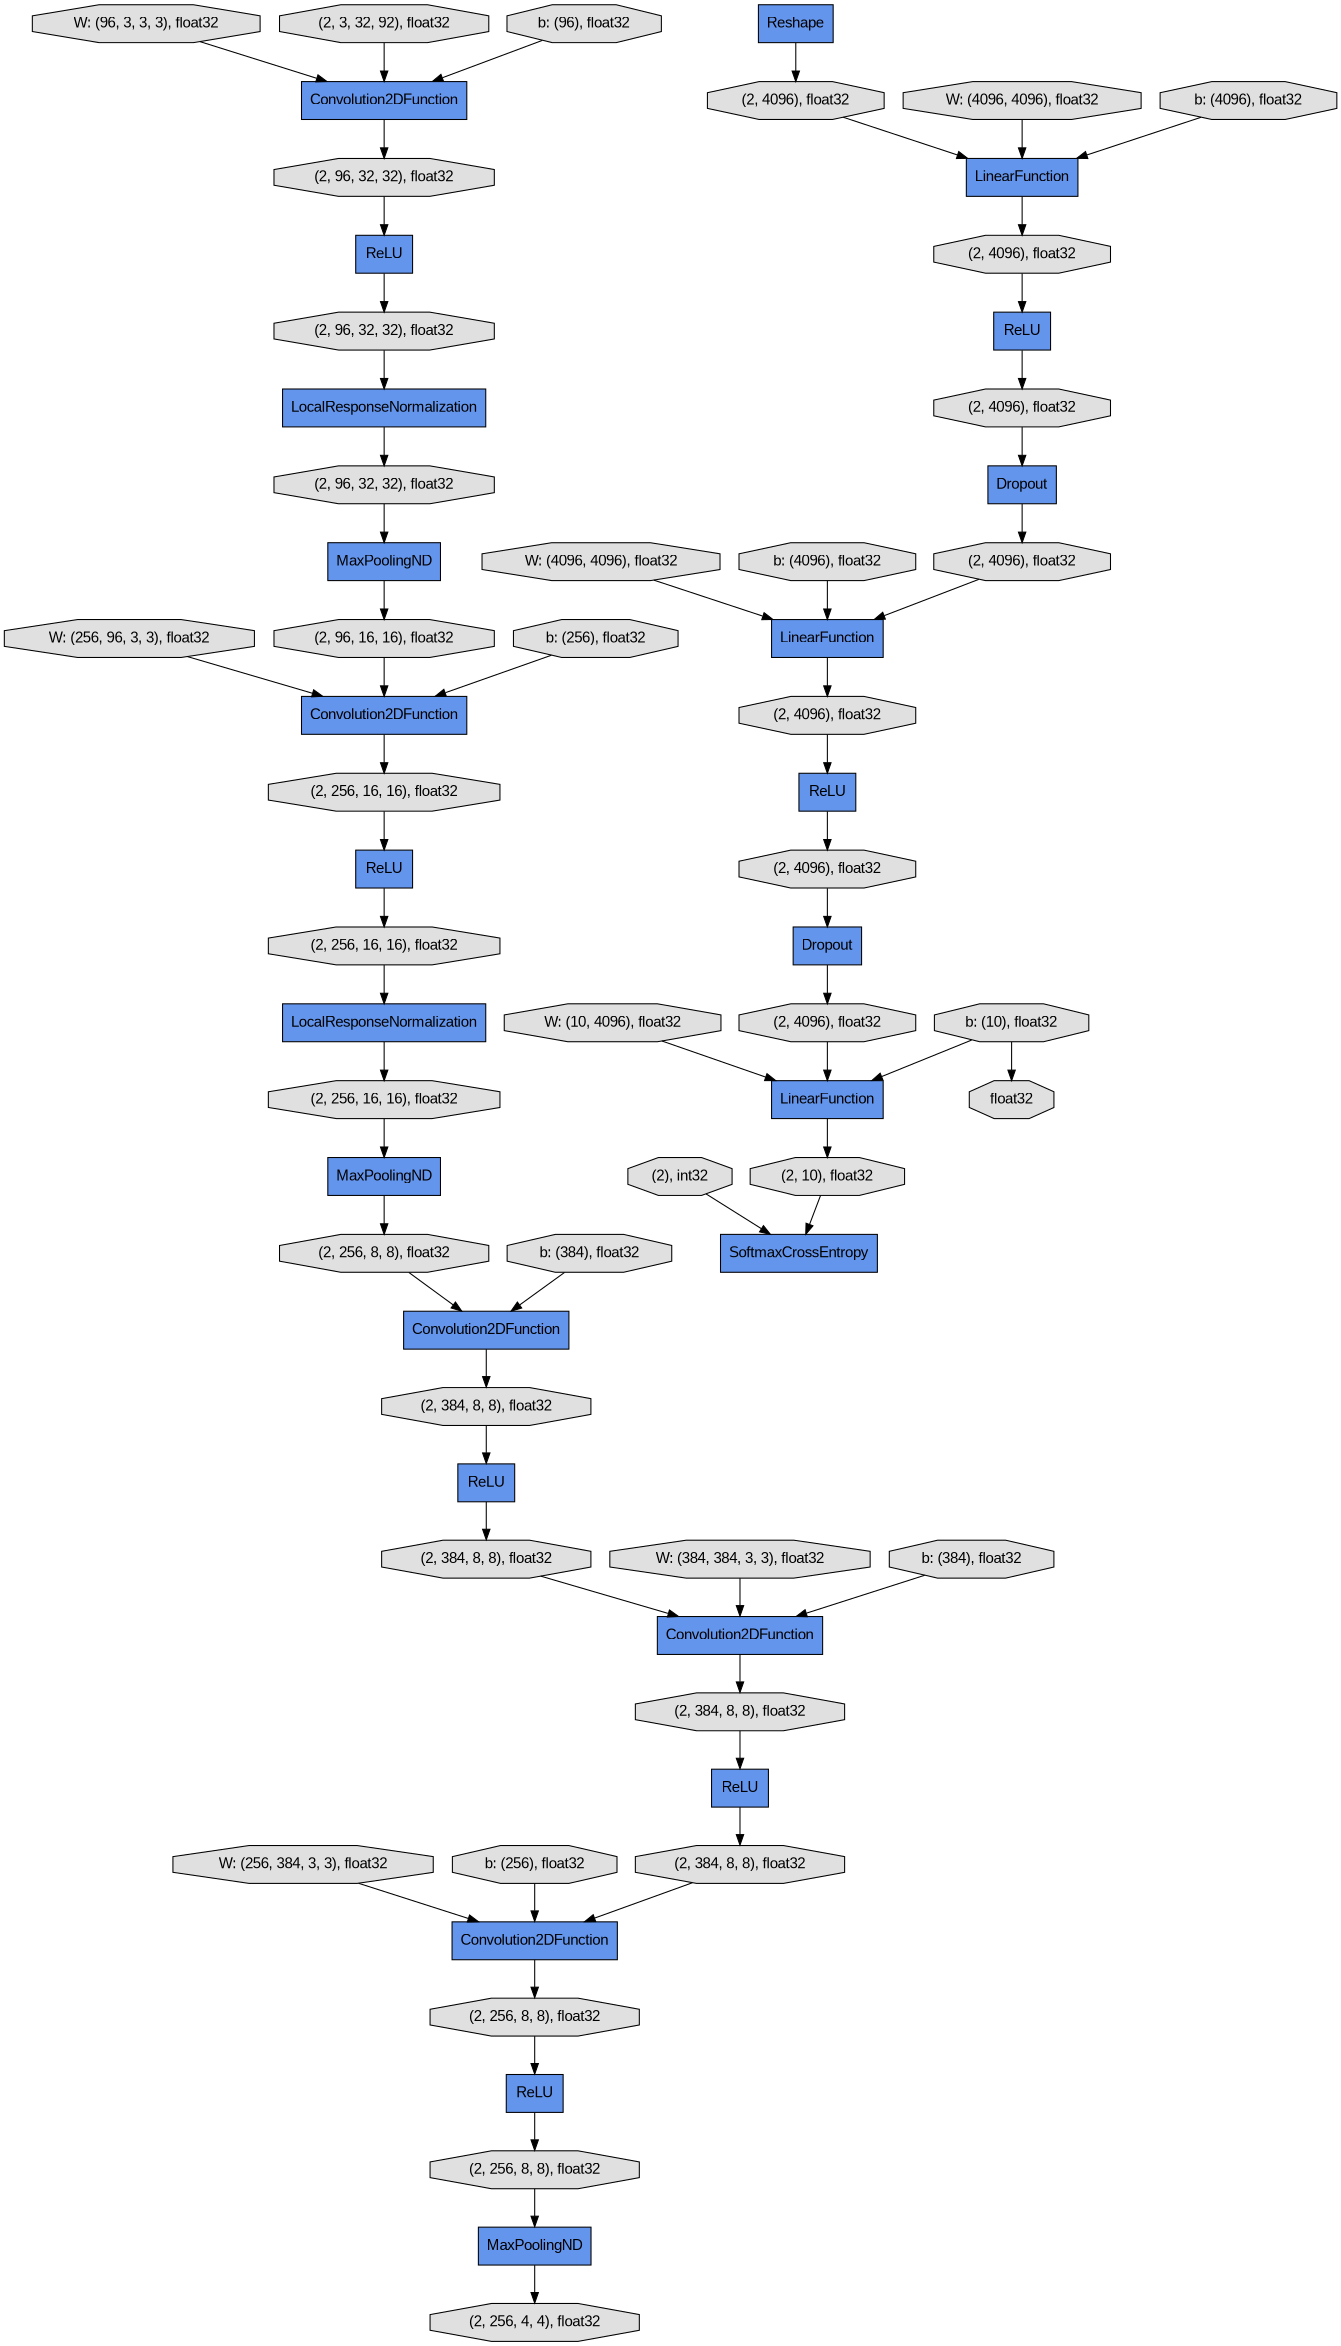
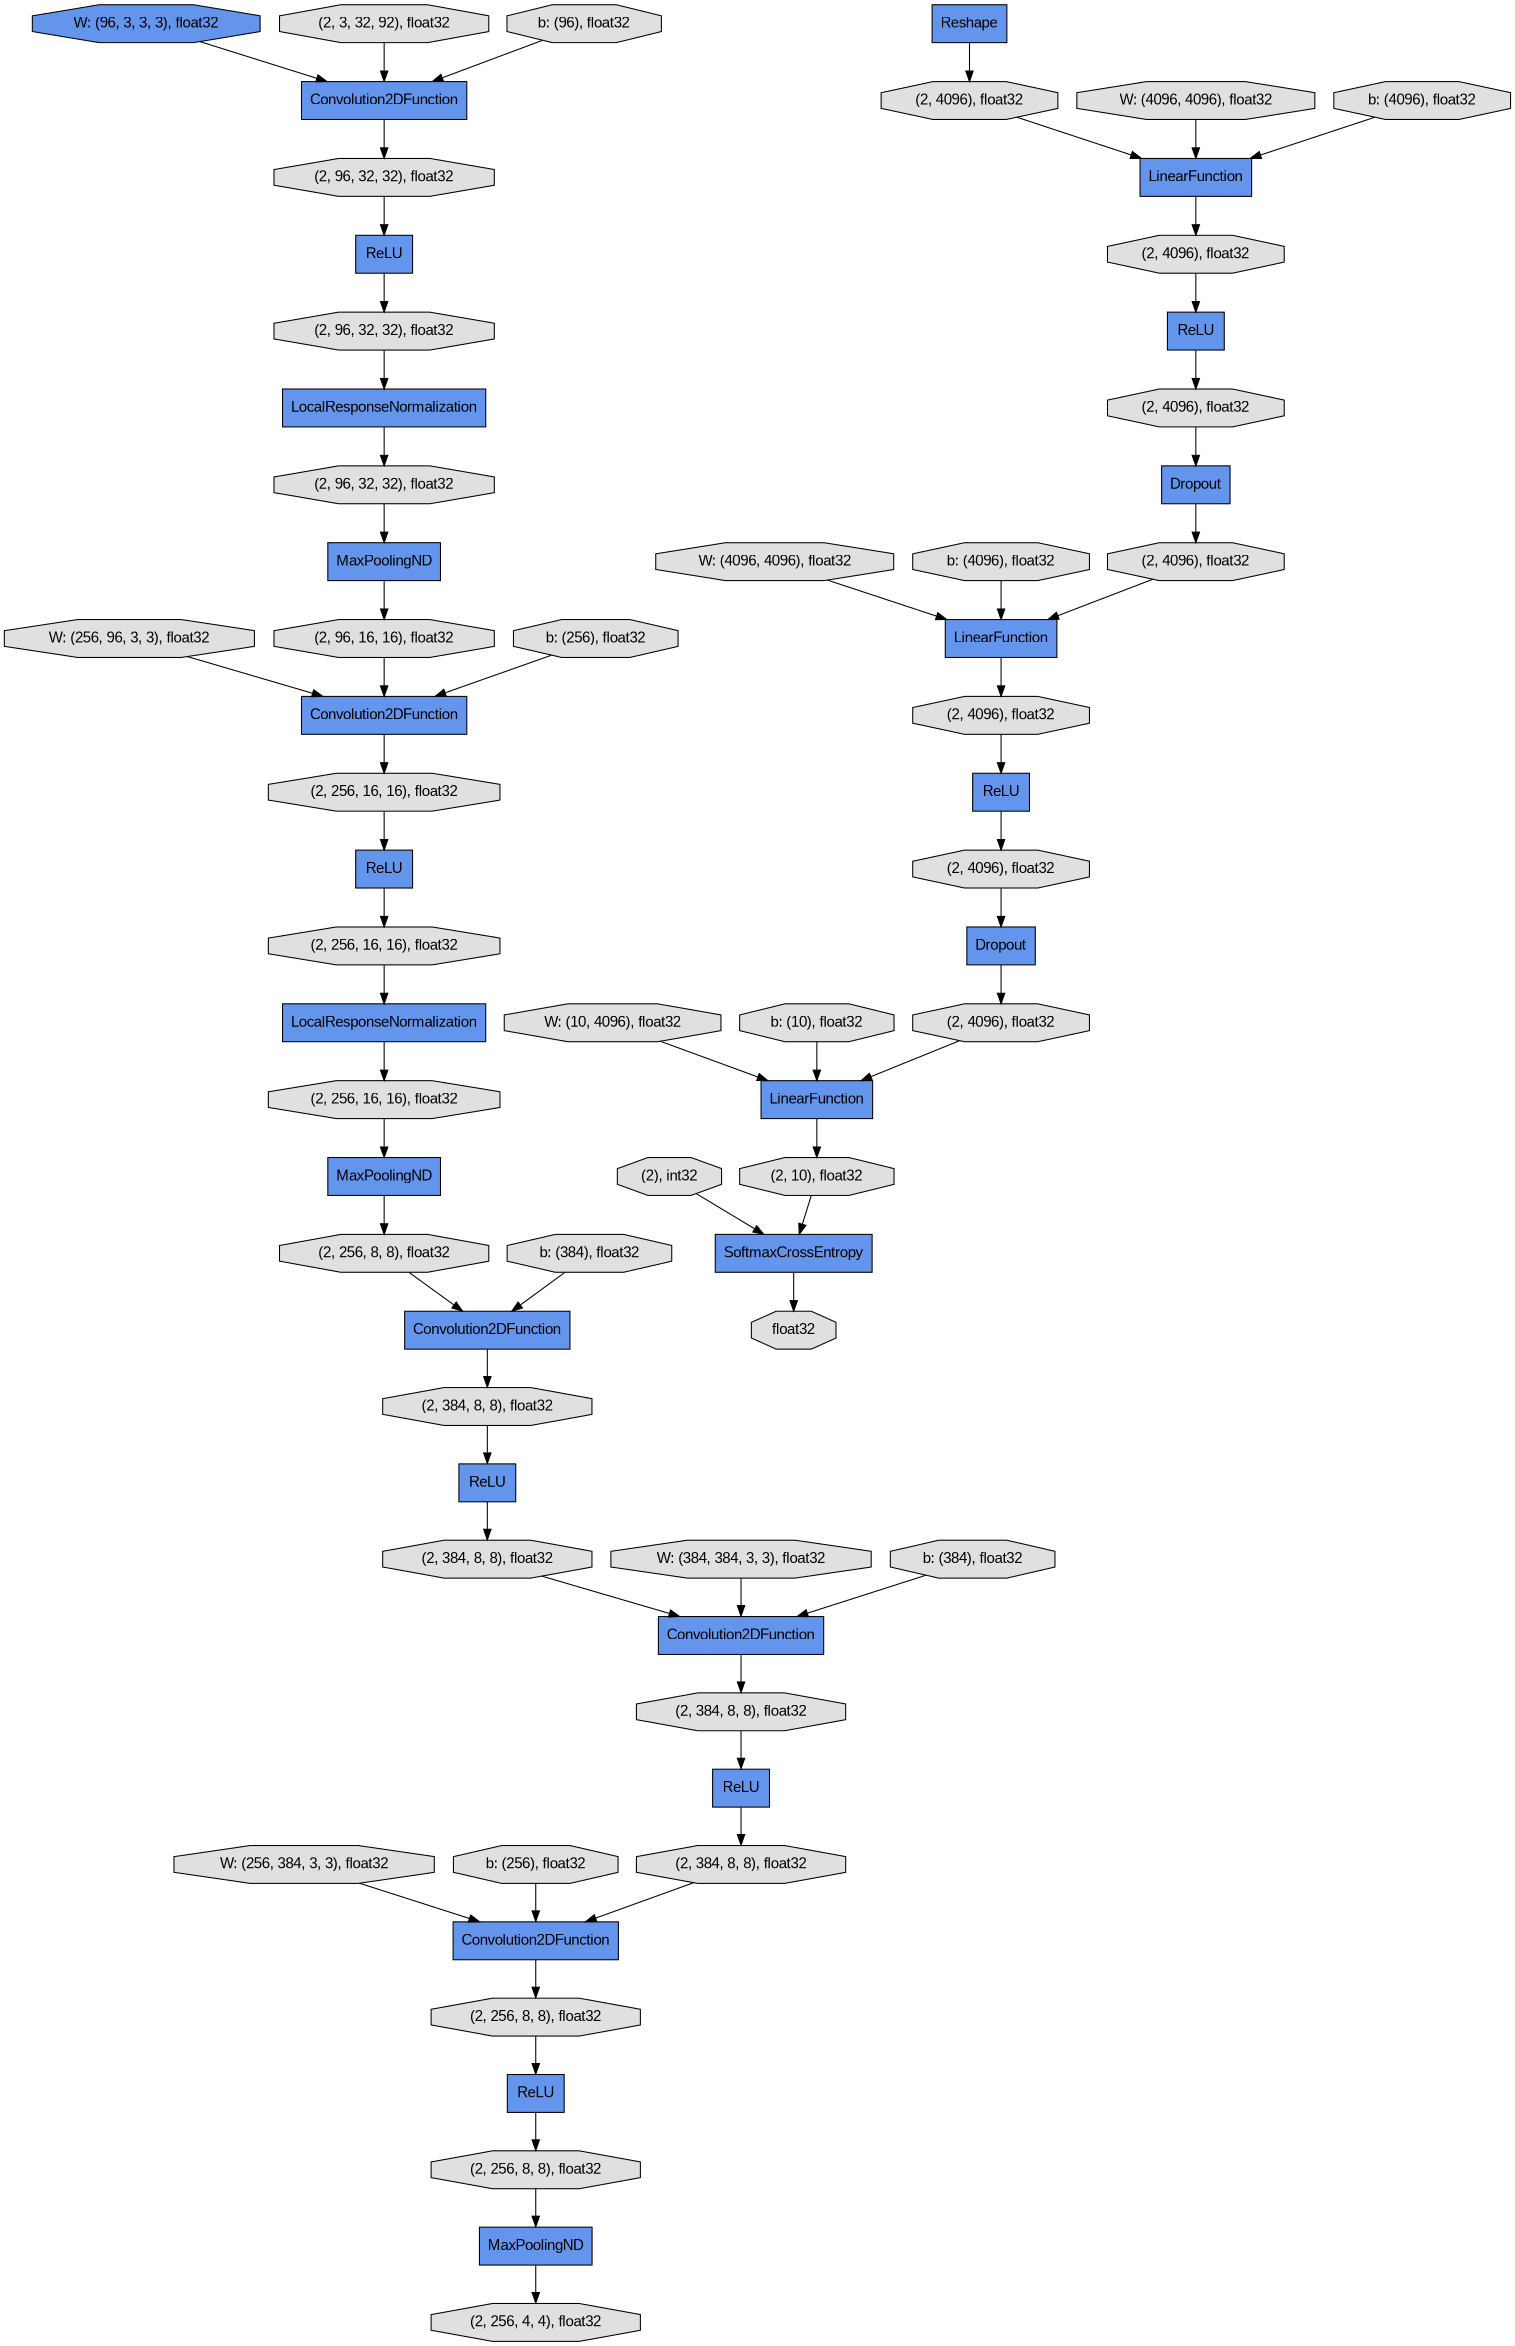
  digraph {
    fontname="Liberation Sans"
    rankdir=TB
    node [fillcolor="#E0E0E0" fontname="Liberation Sans" shape=octagon style=filled]
    edge [fontname="Liberation Sans"]
    n1 [label="(2, 384, 8, 8), float32"]
    n2 [fillcolor="#6495ED" label=ReLU shape=record]
    n3 [label="(2, 384, 8, 8), float32"]
    n4 [label="W: (256, 384, 3, 3), float32"]
    n5 [fillcolor="#6495ED" label=Convolution2DFunction shape=record]
    n6 [label="(2, 256, 8, 8), float32"]
    n7 [fillcolor="#6495ED" label=ReLU shape=record]
    n8 [label="(2, 4096), float32"]
    n9 [fillcolor="#6495ED" label=Dropout shape=record]
    n10 [label="W: (256, 96, 3, 3), float32"]
    n11 [fillcolor="#6495ED" label=Convolution2DFunction shape=record]
    n12 [label="(2, 256, 16, 16), float32"]
    n13 [label="(2, 4096), float32"]
    n14 [fillcolor="#6495ED" label=ReLU shape=record]
    n15 [label="(2, 4096), float32"]
    n16 [fillcolor="#6495ED" label=ReLU shape=record]
    n17 [label="(2, 384, 8, 8), float32"]
    n18 [fillcolor="#6495ED" label=Convolution2DFunction shape=record]
    n19 [label="W: (10, 4096), float32"]
    n20 [fillcolor="#6495ED" label=LinearFunction shape=record]
    n21 [label="(2, 10), float32"]
    n22 [fillcolor="#6495ED" label=Dropout shape=record]
    n23 [label="(2, 4096), float32"]
    n24 [label="b: (10), float32"]
    n25 [label="(2, 96, 16, 16), float32"]
    n26 [fillcolor="#6495ED" label=MaxPoolingND shape=record]
    n27 [label="(2, 256, 4, 4), float32"]
    n28 [label="b: (256), float32"]
    n29 [fillcolor="#6495ED" label=ReLU shape=record]
    n30 [label="(2, 256, 8, 8), float32"]
    n31 [label="(2), int32"]
    n32 [fillcolor="#6495ED" label=SoftmaxCrossEntropy shape=record]
    n33 [label=float32]
    n34 [fillcolor="#6495ED" label=Reshape shape=record]
    n35 [label="(2, 4096), float32"]
    n36 [fillcolor="#6495ED" label=LinearFunction shape=record]
    n37 [fillcolor="#6495ED" label=ReLU shape=record]
    n38 [label="(2, 256, 16, 16), float32"]
    n39 [label="W: (4096, 4096), float32"]
    n40 [label="(2, 4096), float32"]
    n41 [fillcolor="#6495ED" label=LocalResponseNormalization shape=record]
    n42 [label="(2, 256, 16, 16), float32"]
    n43 [label="b: (256), float32"]
    n44 [fillcolor="#6495ED" label=Convolution2DFunction shape=record]
    n45 [label="(2, 384, 8, 8), float32"]
    n46 [label="b: (4096), float32"]
    n47 [label="W: (384, 384, 3, 3), float32"]
    n48 [fillcolor="#6495ED" label=MaxPoolingND shape=record]
    n49 [label="(2, 256, 8, 8), float32"]
    n50 [fillcolor="#6495ED" label=ReLU shape=record]
    n51 [label="(2, 96, 32, 32), float32"]
    n52 [fillcolor="#6495ED" label=LocalResponseNormalization shape=record]
-   n53 [label="W: (96, 3, 3, 3), float32"]
+   n53 [fillcolor="#6495ED" label="W: (96, 3, 3, 3), float32"]
    n54 [fillcolor="#6495ED" label=Convolution2DFunction shape=record]
    n55 [label="(2, 96, 32, 32), float32"]
    n56 [label="(2, 3, 32, 92), float32"]
    n57 [label="b: (96), float32"]
    n58 [label="W: (4096, 4096), float32"]
    n59 [fillcolor="#6495ED" label=LinearFunction shape=record]
    n60 [label="b: (384), float32"]
    n61 [label="(2, 4096), float32"]
    n62 [fillcolor="#6495ED" label=MaxPoolingND shape=record]
    n63 [label="(2, 96, 32, 32), float32"]
    n64 [label="b: (4096), float32"]
    n65 [label="b: (384), float32"]
    n1 -> n2
    n2 -> n3
    n3 -> n5
    n4 -> n5
    n5 -> n6
    n6 -> n29
    n7 -> n8
    n8 -> n9
    n9 -> n61
    n10 -> n11
    n11 -> n12
    n12 -> n37
    n13 -> n14
    n14 -> n15
    n15 -> n22
    n16 -> n17
    n17 -> n18
    n18 -> n1
    n19 -> n20
    n20 -> n21
    n21 -> n32
    n22 -> n23
    n23 -> n20
    n24 -> n20
    n25 -> n11
    n26 -> n27
    n28 -> n5
    n29 -> n30
    n30 -> n26
    n31 -> n32
-   n24 -> n33
+   n32 -> n33
    n34 -> n35
    n35 -> n36
    n36 -> n40
    n37 -> n38
    n38 -> n41
    n39 -> n36
    n40 -> n7
    n41 -> n42
    n42 -> n48
    n43 -> n11
    n44 -> n45
    n45 -> n16
    n46 -> n36
    n47 -> n18
    n48 -> n49
    n49 -> n44
    n50 -> n51
    n51 -> n52
    n52 -> n63
    n53 -> n54
    n54 -> n55
    n55 -> n50
    n56 -> n54
    n57 -> n54
    n58 -> n59
    n59 -> n13
    n60 -> n18
    n61 -> n59
    n62 -> n25
    n63 -> n62
    n64 -> n59
    n65 -> n44
  }
